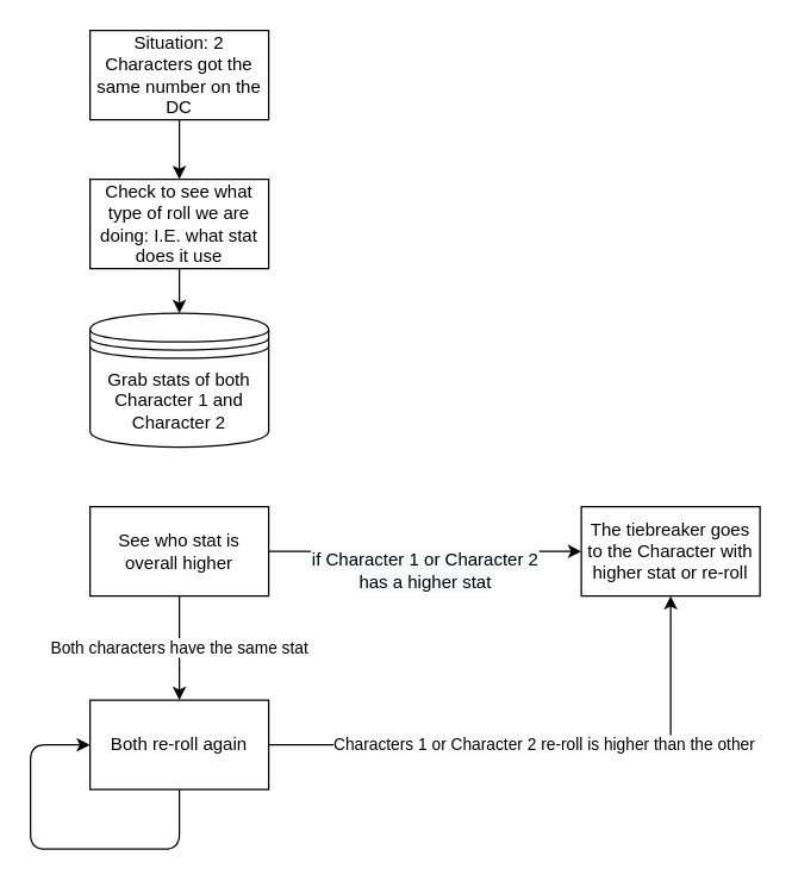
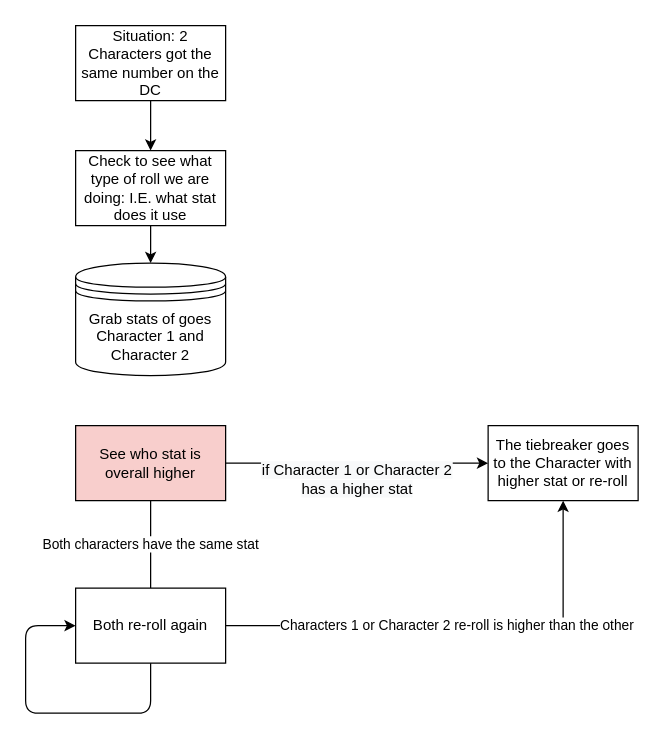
  <mxCell id="0" />
  <mxCell id="1" parent="0" />
  <mxCell id="2" style="edgeStyle=orthogonalEdgeStyle;rounded=0;orthogonalLoop=1;jettySize=auto;html=1;entryX=0.5;entryY=0;entryDx=0;entryDy=0;" edge="1" parent="1" source="3" target="5"><mxGeometry relative="1" as="geometry" /></mxCell>
  <mxCell id="3" value="Situation: 2 Characters got the same number on the DC" style="rounded=0;whiteSpace=wrap;html=1;" vertex="1" parent="1"><mxGeometry x="60" y="20" width="120" height="60" as="geometry" /></mxCell>
  <mxCell id="4" style="edgeStyle=orthogonalEdgeStyle;rounded=0;orthogonalLoop=1;jettySize=auto;html=1;entryX=0.5;entryY=0;entryDx=0;entryDy=0;" edge="1" parent="1" source="5" target="10"><mxGeometry relative="1" as="geometry" /></mxCell>
  <mxCell id="5" value="Check to see what type of roll we are doing: I.E. what stat does it use" style="rounded=0;whiteSpace=wrap;html=1;" vertex="1" parent="1"><mxGeometry x="60" y="120" width="120" height="60" as="geometry" /></mxCell>
  <mxCell id="6" value="&lt;br&gt;&lt;br&gt;&lt;span style=&quot;color: rgb(0 , 0 , 0) ; font-family: &amp;#34;helvetica&amp;#34; ; font-size: 12px ; font-style: normal ; font-weight: 400 ; letter-spacing: normal ; text-align: center ; text-indent: 0px ; text-transform: none ; word-spacing: 0px ; background-color: rgb(248 , 249 , 250) ; display: inline ; float: none&quot;&gt;if Character 1 or Character 2&lt;br&gt;has a higher stat&lt;/span&gt;&lt;br&gt;" style="edgeStyle=orthogonalEdgeStyle;rounded=0;orthogonalLoop=1;jettySize=auto;html=1;" edge="1" parent="1" source="8" target="9"><mxGeometry relative="1" as="geometry" /></mxCell>
- <mxCell id="7" value="Both characters have the same stat" style="edgeStyle=orthogonalEdgeStyle;rounded=0;orthogonalLoop=1;jettySize=auto;html=1;entryX=0.5;entryY=0;entryDx=0;entryDy=0;" edge="1" parent="1" source="8" target="12"><mxGeometry relative="1" as="geometry"><mxPoint x="110" y="510" as="targetPoint" /><Array as="points" /></mxGeometry></mxCell>
- <mxCell id="8" value="See who stat is overall higher" style="rounded=0;whiteSpace=wrap;html=1;" vertex="1" parent="1"><mxGeometry x="60" y="340" width="120" height="60" as="geometry" /></mxCell>
+ <mxCell id="7" value="Both characters have the same stat" style="edgeStyle=orthogonalEdgeStyle;rounded=0;orthogonalLoop=1;jettySize=auto;html=1;entryX=0.5;entryY=0;entryDx=0;entryDy=0;endArrow=none;" edge="1" parent="1" source="8" target="12"><mxGeometry relative="1" as="geometry"><mxPoint x="110" y="510" as="targetPoint" /><Array as="points" /></mxGeometry></mxCell>
+ <mxCell id="8" value="See who stat is overall higher" style="rounded=0;whiteSpace=wrap;html=1;fillColor=#f8cecc;" vertex="1" parent="1"><mxGeometry x="60" y="340" width="120" height="60" as="geometry" /></mxCell>
  <mxCell id="9" value="The tiebreaker goes to the Character with higher stat or re-roll" style="whiteSpace=wrap;html=1;" vertex="1" parent="1"><mxGeometry x="390" y="340" width="120" height="60" as="geometry" /></mxCell>
- <mxCell id="10" value="Grab stats of both Character 1 and Character 2" style="shape=datastore;whiteSpace=wrap;html=1;" vertex="1" parent="1"><mxGeometry x="60" y="210" width="120" height="90" as="geometry" /></mxCell>
+ <mxCell id="10" value="Grab stats of goes Character 1 and Character 2" style="shape=datastore;whiteSpace=wrap;html=1;" vertex="1" parent="1"><mxGeometry x="60" y="210" width="120" height="90" as="geometry" /></mxCell>
  <mxCell id="11" value="Characters 1 or Character 2 re-roll is higher than the other" style="edgeStyle=orthogonalEdgeStyle;rounded=0;orthogonalLoop=1;jettySize=auto;html=1;entryX=0.5;entryY=1;entryDx=0;entryDy=0;" edge="1" parent="1" source="12" target="9"><mxGeometry relative="1" as="geometry" /></mxCell>
  <mxCell id="12" value="Both re-roll again" style="whiteSpace=wrap;html=1;" vertex="1" parent="1"><mxGeometry x="60" y="470" width="120" height="60" as="geometry" /></mxCell>
  <mxCell id="13" value="" style="endArrow=classic;html=1;entryX=0;entryY=0.5;entryDx=0;entryDy=0;" edge="1" parent="1" target="12"><mxGeometry width="50" height="50" relative="1" as="geometry"><mxPoint x="120" y="530" as="sourcePoint" /><mxPoint x="110" y="600" as="targetPoint" /><Array as="points"><mxPoint x="120" y="570" /><mxPoint x="20" y="570" /><mxPoint x="20" y="500" /></Array></mxGeometry></mxCell>
